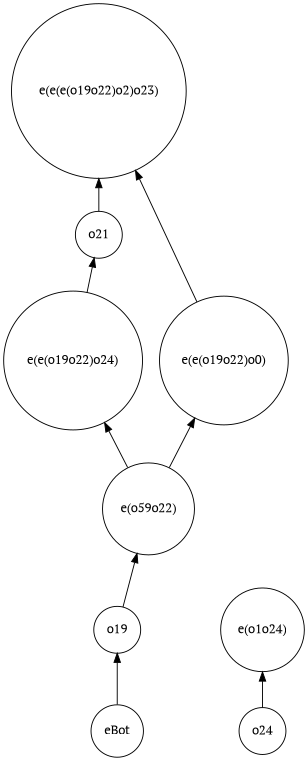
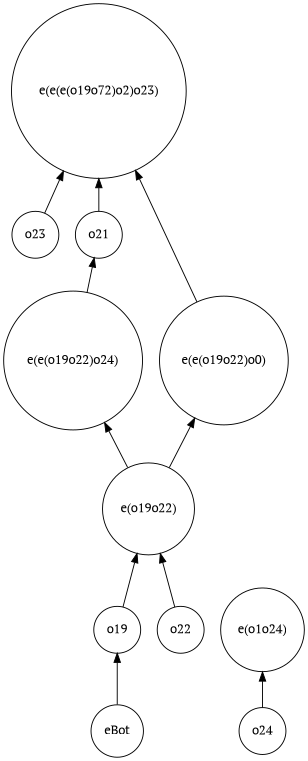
  strict digraph {
    fontname="PT Serif"
    rankdir=BT
    node [fontname="PT Serif" shape=circle]
    edge [fontname="PT Serif"]
-   "e(o19o22)" [label="e(o59o22)"]
+   "e(o19o22)"
    "e(e(o19o22)o24)"
    n3 [label="e(e(o19o22)o0)"]
    o21
-   "e(e(e(o19o22)o2)o23)"
+   "e(e(e(o19o22)o2)o23)" [label="e(e(e(o19o72)o2)o23)"]
    o19
+   o23
    eBot
+   o22
    o24
    "e(o1o24)"
    "e(o19o22)" -> "e(e(o19o22)o24)"
    "e(o19o22)" -> n3
    "e(e(o19o22)o24)" -> o21
    n3 -> "e(e(e(o19o22)o2)o23)"
    o21 -> "e(e(e(o19o22)o2)o23)"
    o19 -> "e(o19o22)"
+   o23 -> "e(e(e(o19o22)o2)o23)"
    eBot -> o19
+   o22 -> "e(o19o22)"
    o24 -> "e(o1o24)"
  }
